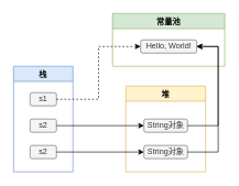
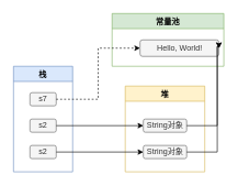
  <mxCell id="0" />
  <mxCell id="1" parent="0" />
  <mxCell id="2" value="栈" style="swimlane;fillColor=#dae8fc;strokeColor=#6c8ebf;" vertex="1" parent="1"><mxGeometry x="20" y="100" width="90" height="160" as="geometry"><mxRectangle x="210" y="200" width="40" height="23" as="alternateBounds" /></mxGeometry></mxCell>
  <mxCell id="3" value="s2" style="text;html=1;strokeColor=#666666;fillColor=#f5f5f5;align=center;verticalAlign=middle;whiteSpace=wrap;rounded=1;fontColor=#333333;" vertex="1" parent="2"><mxGeometry x="25" y="80" width="40" height="20" as="geometry" /></mxCell>
- <mxCell id="4" value="s1" style="text;html=1;strokeColor=#666666;fillColor=#f5f5f5;align=center;verticalAlign=middle;whiteSpace=wrap;rounded=1;fontColor=#333333;" vertex="1" parent="2"><mxGeometry x="25" y="40" width="40" height="20" as="geometry" /></mxCell>
+ <mxCell id="4" value="s7" style="text;html=1;strokeColor=#666666;fillColor=#f5f5f5;align=center;verticalAlign=middle;whiteSpace=wrap;rounded=1;fontColor=#333333;" vertex="1" parent="2"><mxGeometry x="25" y="40" width="40" height="20" as="geometry" /></mxCell>
  <mxCell id="5" value="s2" style="text;html=1;strokeColor=#666666;fillColor=#f5f5f5;align=center;verticalAlign=middle;whiteSpace=wrap;rounded=1;fontColor=#333333;" vertex="1" parent="2"><mxGeometry x="25" y="120" width="40" height="20" as="geometry" /></mxCell>
  <mxCell id="6" value="常量池" style="swimlane;fillColor=#d5e8d4;strokeColor=#82b366;" vertex="1" parent="1"><mxGeometry x="170" y="20" width="170" height="80" as="geometry"><mxRectangle x="360" y="120" width="70" height="23" as="alternateBounds" /></mxGeometry></mxCell>
- <mxCell id="7" value="Hello, World!" style="text;html=1;align=center;verticalAlign=middle;whiteSpace=wrap;rounded=1;strokeColor=#666666;fillColor=#f5f5f5;fontColor=#333333;" vertex="1" parent="6"><mxGeometry x="42.5" y="40" width="85" height="20" as="geometry" /></mxCell>
+ <mxCell id="7" value="Hello, World!" style="text;html=1;align=center;verticalAlign=middle;whiteSpace=wrap;rounded=1;strokeColor=#666666;fillColor=#f5f5f5;fontColor=#333333;" vertex="1" parent="6"><mxGeometry x="42.5" y="40" width="120" height="25" as="geometry" /></mxCell>
  <mxCell id="8" value="堆" style="swimlane;fillColor=#fff2cc;strokeColor=#d6b656;" vertex="1" parent="1"><mxGeometry x="190" y="130" width="121" height="130" as="geometry"><mxRectangle x="380" y="230" width="70" height="23" as="alternateBounds" /></mxGeometry></mxCell>
  <mxCell id="9" value="String对象" style="text;html=1;align=center;verticalAlign=middle;whiteSpace=wrap;rounded=1;fillColor=#f5f5f5;strokeColor=#666666;fontColor=#333333;" vertex="1" parent="8"><mxGeometry x="27.5" y="50" width="66" height="20" as="geometry" /></mxCell>
  <mxCell id="10" value="String对象" style="text;html=1;align=center;verticalAlign=middle;whiteSpace=wrap;rounded=1;strokeColor=#666666;fillColor=#f5f5f5;fontColor=#333333;" vertex="1" parent="8"><mxGeometry x="27.5" y="90" width="66" height="20" as="geometry" /></mxCell>
  <mxCell id="11" style="edgeStyle=orthogonalEdgeStyle;rounded=0;orthogonalLoop=1;jettySize=auto;html=1;exitX=1;exitY=0.5;exitDx=0;exitDy=0;entryX=0;entryY=0.5;entryDx=0;entryDy=0;" edge="1" parent="1" source="3" target="9"><mxGeometry relative="1" as="geometry" /></mxCell>
  <mxCell id="12" style="edgeStyle=orthogonalEdgeStyle;rounded=0;orthogonalLoop=1;jettySize=auto;html=1;exitX=1;exitY=0.5;exitDx=0;exitDy=0;entryX=0;entryY=0.5;entryDx=0;entryDy=0;" edge="1" parent="1" source="5" target="10"><mxGeometry relative="1" as="geometry" /></mxCell>
  <mxCell id="13" style="edgeStyle=orthogonalEdgeStyle;rounded=0;orthogonalLoop=1;jettySize=auto;html=1;exitX=1;exitY=0.5;exitDx=0;exitDy=0;entryX=0;entryY=0.5;entryDx=0;entryDy=0;dashed=1;" edge="1" parent="1" source="4" target="7"><mxGeometry relative="1" as="geometry" /></mxCell>
  <mxCell id="14" style="edgeStyle=orthogonalEdgeStyle;rounded=0;orthogonalLoop=1;jettySize=auto;html=1;exitX=1;exitY=0.5;exitDx=0;exitDy=0;entryX=1;entryY=0.5;entryDx=0;entryDy=0;" edge="1" parent="1" source="9" target="7"><mxGeometry relative="1" as="geometry"><Array as="points"><mxPoint x="330" y="190" /><mxPoint x="330" y="70" /></Array></mxGeometry></mxCell>
  <mxCell id="15" style="edgeStyle=orthogonalEdgeStyle;rounded=0;orthogonalLoop=1;jettySize=auto;html=1;exitX=1;exitY=0.5;exitDx=0;exitDy=0;entryX=1;entryY=0.5;entryDx=0;entryDy=0;" edge="1" parent="1" source="10" target="7"><mxGeometry relative="1" as="geometry"><Array as="points"><mxPoint x="330" y="230" /><mxPoint x="330" y="70" /></Array></mxGeometry></mxCell>
